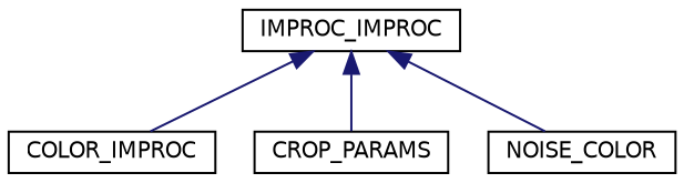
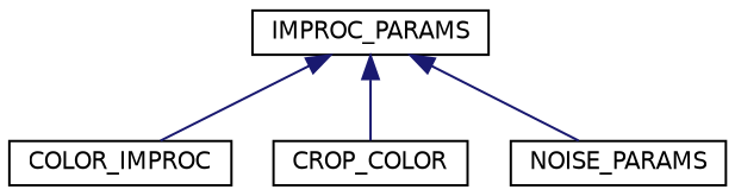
  digraph {
    rankdir=TB
    node [color=black fillcolor=white fontname=Helvetica fontsize=10 shape=record style=filled]
    edge [color=midnightblue dir=back fontname=Helvetica fontsize=10 labelfontname=Helvetica labelfontsize=10 style=solid]
-   n1 [height=0.2 label=IMPROC_IMPROC width=0.4]
+   n1 [height=0.2 label=IMPROC_PARAMS width=0.4]
    n2 [height=0.2 label=COLOR_IMPROC width=0.4]
-   n3 [height=0.2 label=CROP_PARAMS width=0.4]
-   n4 [height=0.2 label=NOISE_COLOR width=0.4]
+   n3 [height=0.2 label=CROP_COLOR width=0.4]
+   n4 [height=0.2 label=NOISE_PARAMS width=0.4]
    n1 -> n2
    n1 -> n3
    n1 -> n4
  }
